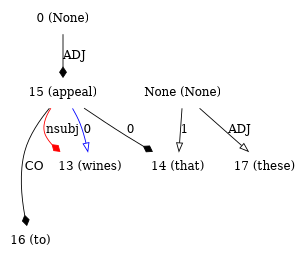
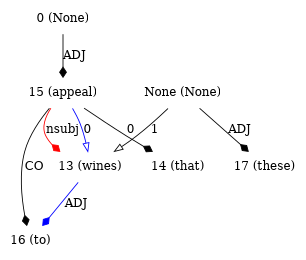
  digraph {
    node [color=brown shape=plaintext]
    edge [arrowhead=diamond dir=forward]
    n1 [label="None (None)"]
    n2 [color=red label="13 (wines)"]
    n3 [label="17 (these)"]
    n4 [color=red label="16 (to)"]
    n5 [color=darkgreen label="15 (appeal)"]
    n6 [color=black label="14 (that)"]
    n7 [label="0 (None)"]
-   n1 -> n6 [arrowhead=onormal label=1]
-   n1 -> n3 [arrowhead=onormal label=ADJ]
+   n1 -> n2 [arrowhead=onormal label=1]
+   n1 -> n3 [label=ADJ]
+   n2 -> n4 [color=blue label=ADJ]
    n5 -> n2 [color=red label=nsubj]
    n5 -> n2 [arrowhead=onormal color=blue label=0]
    n5 -> n4 [label=CO]
    n5 -> n6 [label=0]
    n7 -> n5 [label=ADJ]
  }
